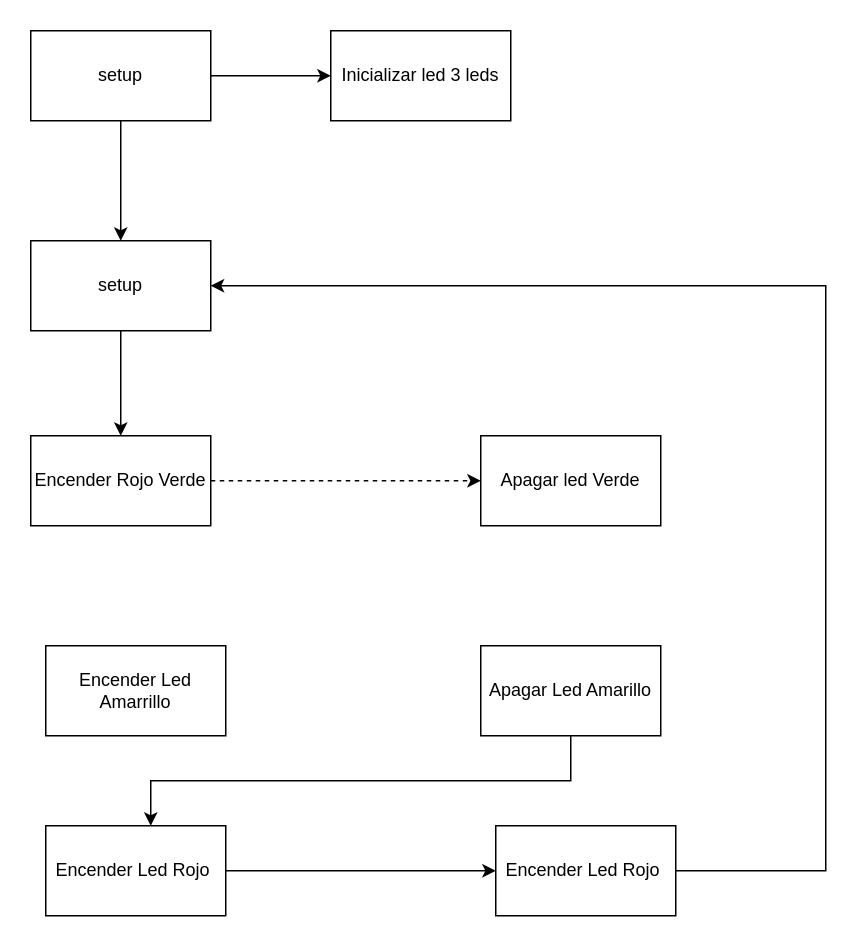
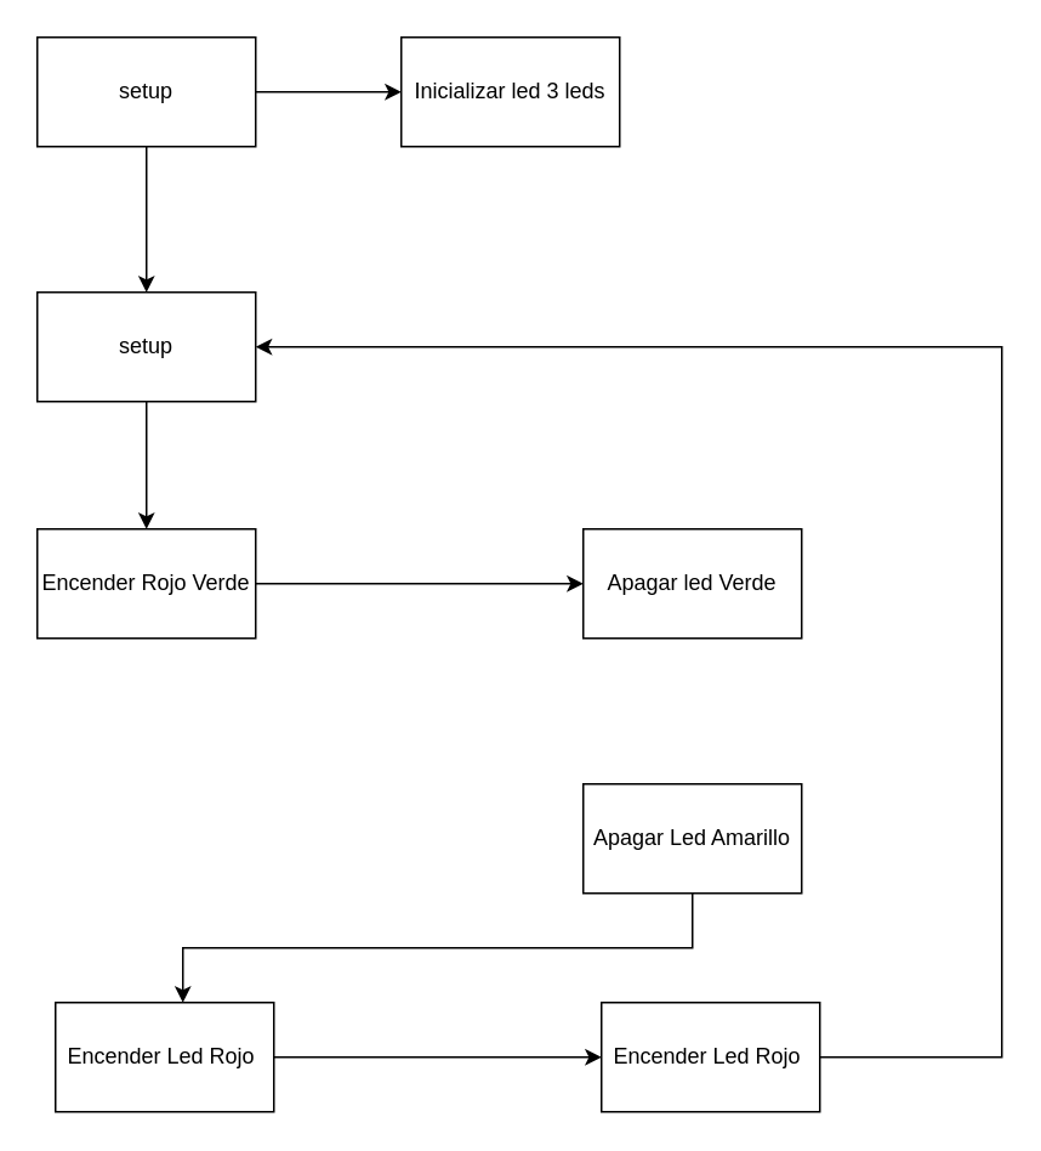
  <mxCell id="0" />
  <mxCell id="1" parent="0" />
  <mxCell id="2" value="" style="edgeStyle=orthogonalEdgeStyle;rounded=0;orthogonalLoop=1;jettySize=auto;html=1;" edge="1" parent="1" source="4" target="5"><mxGeometry relative="1" as="geometry" /></mxCell>
  <mxCell id="3" value="" style="edgeStyle=orthogonalEdgeStyle;rounded=0;orthogonalLoop=1;jettySize=auto;html=1;" edge="1" parent="1" source="4" target="7"><mxGeometry relative="1" as="geometry" /></mxCell>
  <mxCell id="4" value="&lt;span&gt;setup&lt;/span&gt;&lt;span style=&quot;color: rgba(0 , 0 , 0 , 0) ; font-family: monospace ; font-size: 0px&quot;&gt;%3CmxGraphModel%3E%3Croot%3E%3CmxCell%20id%3D%220%22%2F%3E%3CmxCell%20id%3D%221%22%20parent%3D%220%22%2F%3E%3CmxCell%20id%3D%222%22%20value%3D%22inicializar%2010%20pines%22%20style%3D%22whiteSpace%3Dwrap%3Bhtml%3D1%3Brounded%3D1%3B%22%20vertex%3D%221%22%20parent%3D%221%22%3E%3CmxGeometry%20x%3D%22360%22%20y%3D%22130%22%20width%3D%22120%22%20height%3D%2260%22%20as%3D%22geometry%22%2F%3E%3C%2FmxCell%3E%3C%2Froot%3E%3C%2FmxGraphModel%3E&lt;/span&gt;" style="rounded=0;whiteSpace=wrap;html=1;" vertex="1" parent="1"><mxGeometry x="20" y="20" width="120" height="60" as="geometry" /></mxCell>
  <mxCell id="5" value="Inicializar led 3 leds" style="rounded=0;whiteSpace=wrap;html=1;" vertex="1" parent="1"><mxGeometry x="220" y="20" width="120" height="60" as="geometry" /></mxCell>
  <mxCell id="6" value="" style="edgeStyle=orthogonalEdgeStyle;rounded=0;orthogonalLoop=1;jettySize=auto;html=1;" edge="1" parent="1" source="7" target="9"><mxGeometry relative="1" as="geometry" /></mxCell>
  <mxCell id="7" value="&lt;span&gt;setup&lt;/span&gt;&lt;span style=&quot;color: rgba(0 , 0 , 0 , 0) ; font-family: monospace ; font-size: 0px&quot;&gt;%3CmxGraphModel%3E%3Croot%3E%3CmxCell%20id%3D%220%22%2F%3E%3CmxCell%20id%3D%221%22%20parent%3D%220%22%2F%3E%3CmxCell%20id%3D%222%22%20value%3D%22inicializar%2010%20pines%22%20style%3D%22whiteSpace%3Dwrap%3Bhtml%3D1%3Brounded%3D1%3B%22%20vertex%3D%221%22%20parent%3D%221%22%3E%3CmxGeometry%20x%3D%22360%22%20y%3D%22130%22%20width%3D%22120%22%20height%3D%2260%22%20as%3D%22geometry%22%2F%3E%3C%2FmxCell%3E%3C%2Froot%3E%3C%2FmxGraphModel%3E&lt;/span&gt;" style="rounded=0;whiteSpace=wrap;html=1;" vertex="1" parent="1"><mxGeometry x="20" y="160" width="120" height="60" as="geometry" /></mxCell>
- <mxCell id="8" value="" style="edgeStyle=orthogonalEdgeStyle;rounded=0;orthogonalLoop=1;jettySize=auto;html=1;dashed=1;" edge="1" parent="1" source="9" target="10"><mxGeometry relative="1" as="geometry" /></mxCell>
+ <mxCell id="8" value="" style="edgeStyle=orthogonalEdgeStyle;rounded=0;orthogonalLoop=1;jettySize=auto;html=1;" edge="1" parent="1" source="9" target="10"><mxGeometry relative="1" as="geometry" /></mxCell>
  <mxCell id="9" value="Encender Rojo Verde" style="rounded=0;whiteSpace=wrap;html=1;" vertex="1" parent="1"><mxGeometry x="20" y="290" width="120" height="60" as="geometry" /></mxCell>
  <mxCell id="10" value="Apagar led Verde" style="rounded=0;whiteSpace=wrap;html=1;" vertex="1" parent="1"><mxGeometry x="320" y="290" width="120" height="60" as="geometry" /></mxCell>
- <mxCell id="11" value="Encender Led Amarrillo" style="rounded=0;whiteSpace=wrap;html=1;" vertex="1" parent="1"><mxGeometry x="30" y="430" width="120" height="60" as="geometry" /></mxCell>
  <mxCell id="12" value="" style="edgeStyle=orthogonalEdgeStyle;rounded=0;orthogonalLoop=1;jettySize=auto;html=1;" edge="1" parent="1" source="13" target="15"><mxGeometry relative="1" as="geometry"><Array as="points"><mxPoint x="380" y="520" /><mxPoint x="100" y="520" /></Array></mxGeometry></mxCell>
  <mxCell id="13" value="Apagar Led Amarillo" style="rounded=0;whiteSpace=wrap;html=1;" vertex="1" parent="1"><mxGeometry x="320" y="430" width="120" height="60" as="geometry" /></mxCell>
  <mxCell id="14" value="" style="edgeStyle=orthogonalEdgeStyle;rounded=0;orthogonalLoop=1;jettySize=auto;html=1;" edge="1" parent="1" source="15" target="17"><mxGeometry relative="1" as="geometry" /></mxCell>
  <mxCell id="15" value="Encender Led Rojo&amp;nbsp;" style="rounded=0;whiteSpace=wrap;html=1;" vertex="1" parent="1"><mxGeometry x="30" y="550" width="120" height="60" as="geometry" /></mxCell>
  <mxCell id="16" style="edgeStyle=orthogonalEdgeStyle;rounded=0;orthogonalLoop=1;jettySize=auto;html=1;entryX=1;entryY=0.5;entryDx=0;entryDy=0;" edge="1" parent="1" source="17" target="7"><mxGeometry relative="1" as="geometry"><Array as="points"><mxPoint x="550" y="580" /><mxPoint x="550" y="190" /></Array></mxGeometry></mxCell>
  <mxCell id="17" value="Encender Led Rojo&amp;nbsp;" style="rounded=0;whiteSpace=wrap;html=1;" vertex="1" parent="1"><mxGeometry x="330" y="550" width="120" height="60" as="geometry" /></mxCell>
